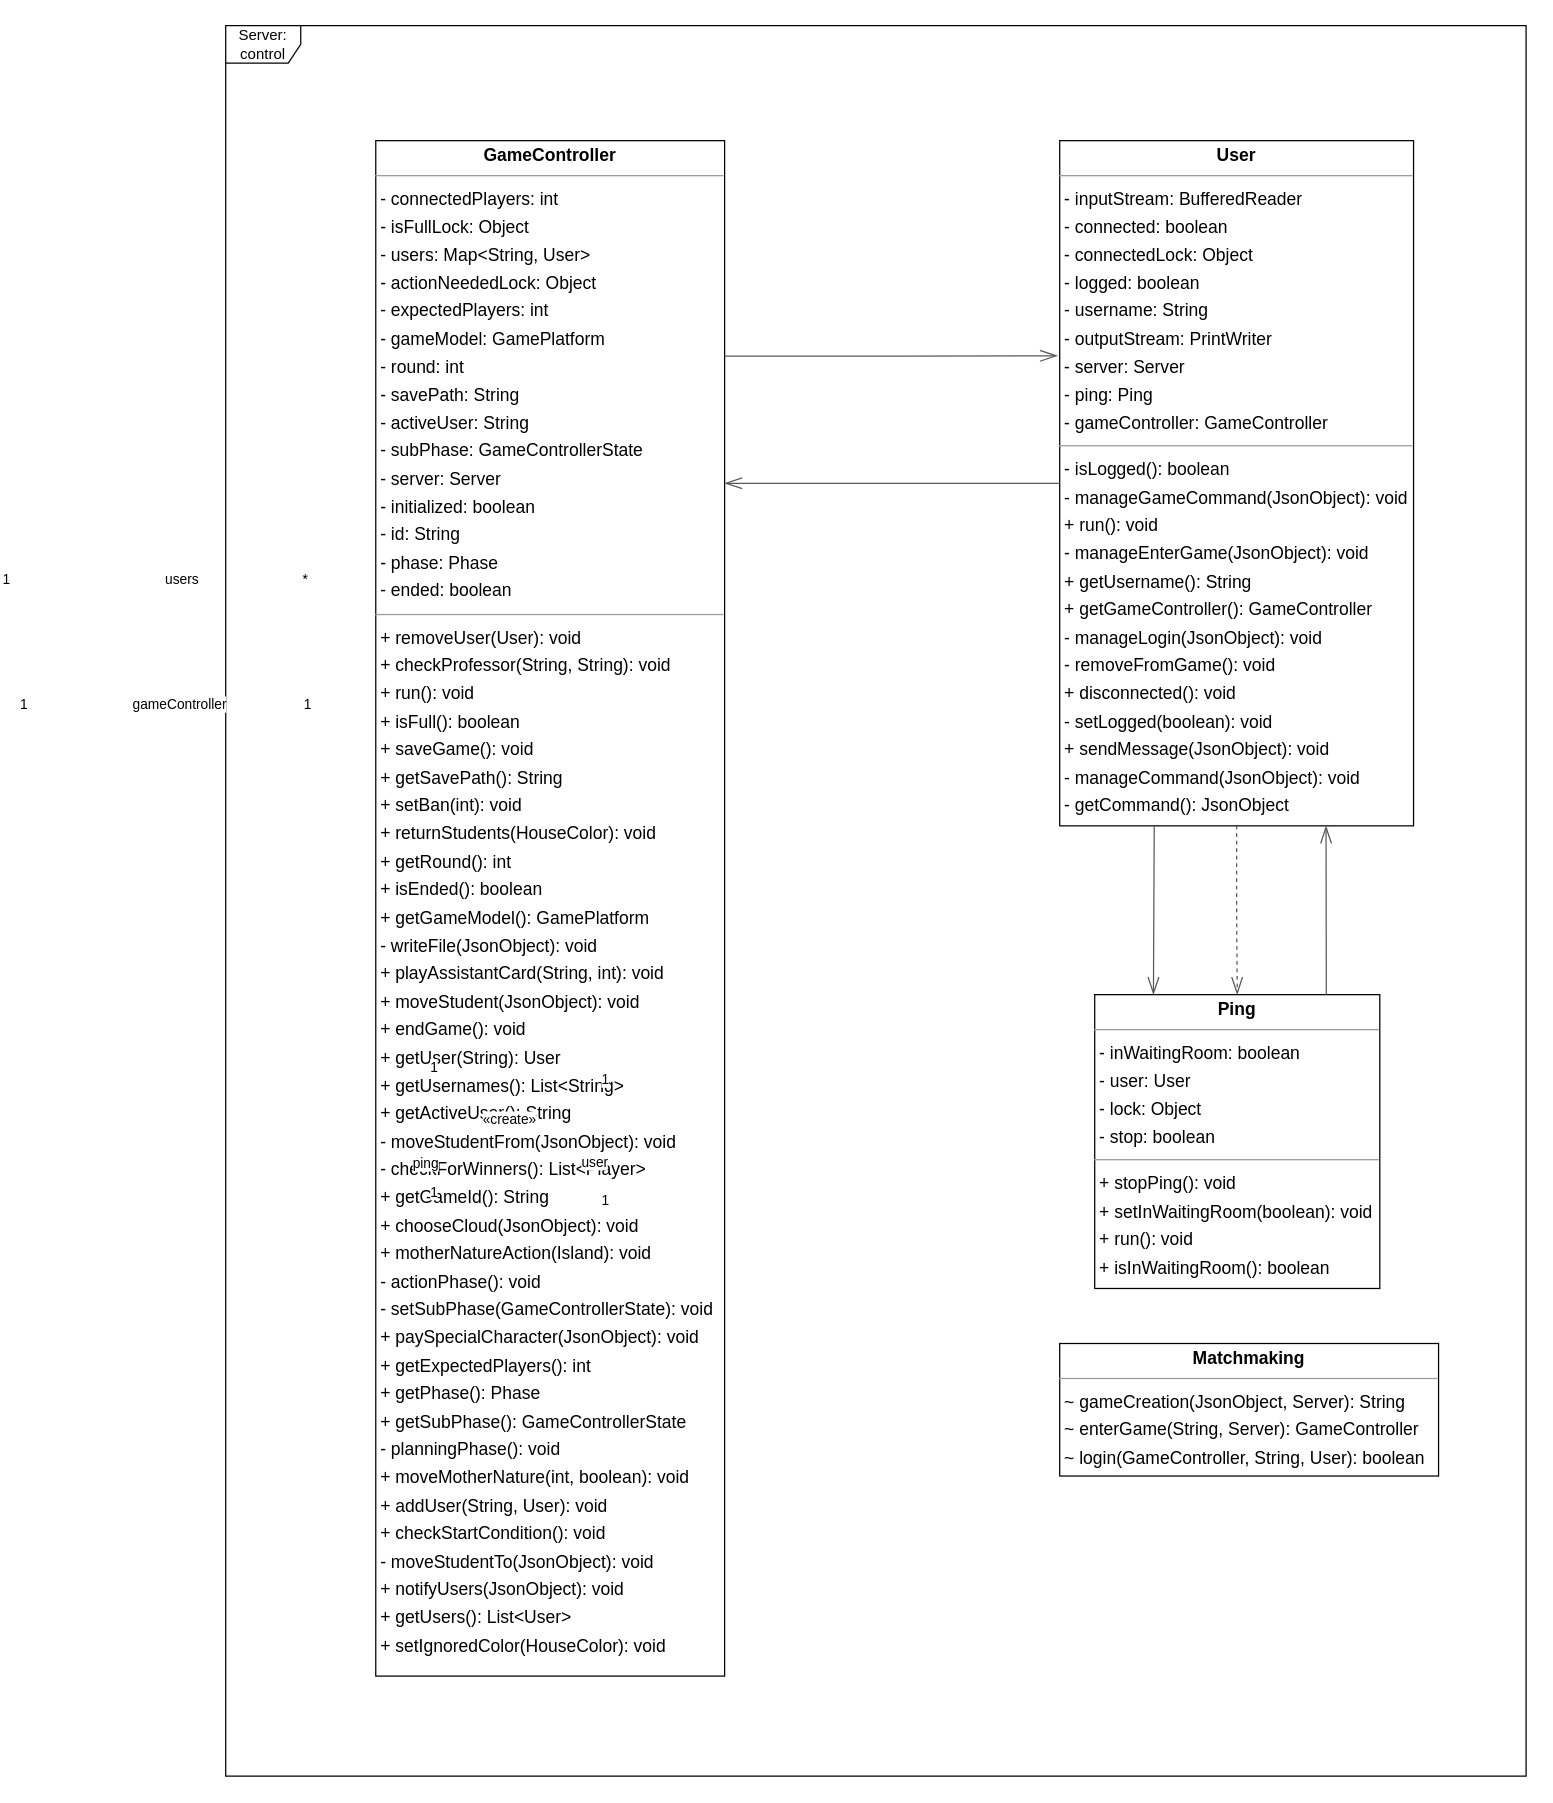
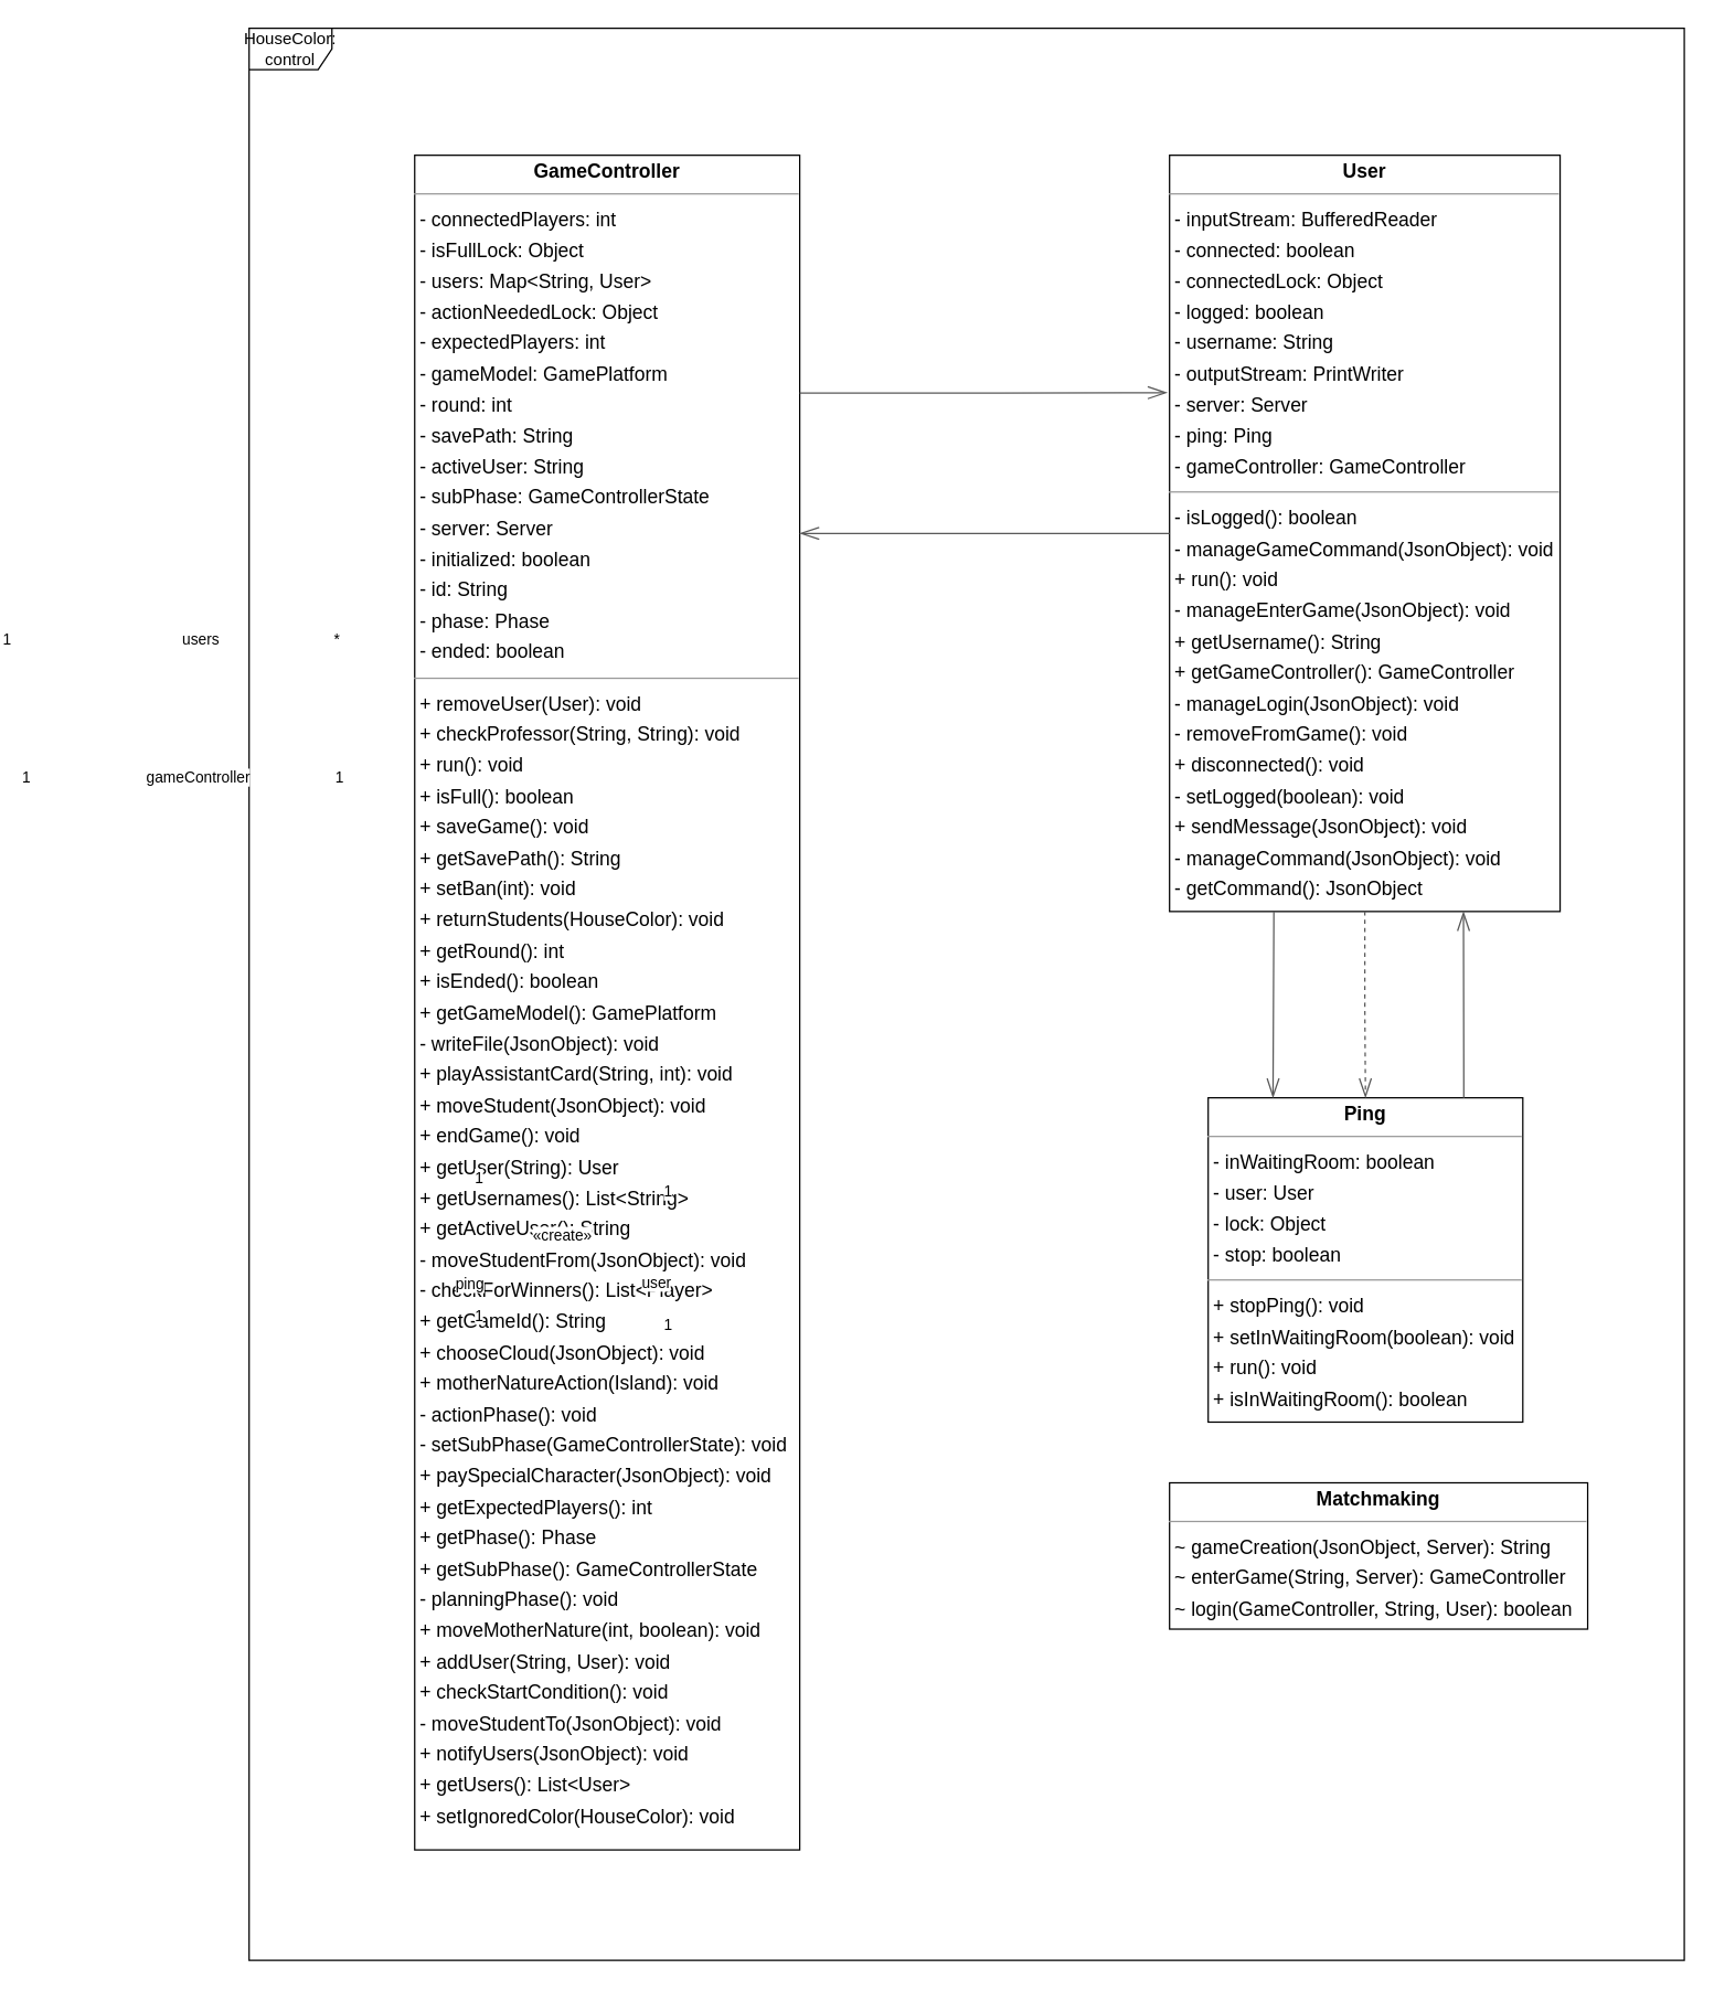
  <mxCell id="0" />
  <mxCell id="1" parent="0" />
- <mxCell id="2" value="Server: control" style="shape=umlFrame;whiteSpace=wrap;html=1;" vertex="1" parent="1"><mxGeometry x="20" y="20" width="1040" height="1400" as="geometry" /></mxCell>
+ <mxCell id="2" value="HouseColor: control" style="shape=umlFrame;whiteSpace=wrap;html=1;" vertex="1" parent="1"><mxGeometry x="20" y="20" width="1040" height="1400" as="geometry" /></mxCell>
  <mxCell id="3" value="&lt;p style=&quot;margin:0px;margin-top:4px;text-align:center;&quot;&gt;&lt;b&gt;GameController&lt;/b&gt;&lt;/p&gt;&lt;hr size=&quot;1&quot;/&gt;&lt;p style=&quot;margin:0 0 0 4px;line-height:1.6;&quot;&gt;- connectedPlayers: int&lt;br/&gt;- isFullLock: Object&lt;br/&gt;- users: Map&amp;lt;String, User&amp;gt;&lt;br/&gt;- actionNeededLock: Object&lt;br/&gt;- expectedPlayers: int&lt;br/&gt;- gameModel: GamePlatform&lt;br/&gt;- round: int&lt;br/&gt;- savePath: String&lt;br/&gt;- activeUser: String&lt;br/&gt;- subPhase: GameControllerState&lt;br/&gt;- server: Server&lt;br/&gt;- initialized: boolean&lt;br/&gt;- id: String&lt;br/&gt;- phase: Phase&lt;br/&gt;- ended: boolean&lt;/p&gt;&lt;hr size=&quot;1&quot;/&gt;&lt;p style=&quot;margin:0 0 0 4px;line-height:1.6;&quot;&gt;+ removeUser(User): void&lt;br/&gt;+ checkProfessor(String, String): void&lt;br/&gt;+ run(): void&lt;br/&gt;+ isFull(): boolean&lt;br/&gt;+ saveGame(): void&lt;br/&gt;+ getSavePath(): String&lt;br/&gt;+ setBan(int): void&lt;br/&gt;+ returnStudents(HouseColor): void&lt;br/&gt;+ getRound(): int&lt;br/&gt;+ isEnded(): boolean&lt;br/&gt;+ getGameModel(): GamePlatform&lt;br/&gt;- writeFile(JsonObject): void&lt;br/&gt;+ playAssistantCard(String, int): void&lt;br/&gt;+ moveStudent(JsonObject): void&lt;br/&gt;+ endGame(): void&lt;br/&gt;+ getUser(String): User&lt;br/&gt;+ getUsernames(): List&amp;lt;String&amp;gt;&lt;br/&gt;+ getActiveUser(): String&lt;br/&gt;- moveStudentFrom(JsonObject): void&lt;br/&gt;- checkForWinners(): List&amp;lt;Player&amp;gt;&lt;br/&gt;+ getGameId(): String&lt;br/&gt;+ chooseCloud(JsonObject): void&lt;br/&gt;+ motherNatureAction(Island): void&lt;br/&gt;- actionPhase(): void&lt;br/&gt;- setSubPhase(GameControllerState): void&lt;br/&gt;+ paySpecialCharacter(JsonObject): void&lt;br/&gt;+ getExpectedPlayers(): int&lt;br/&gt;+ getPhase(): Phase&lt;br/&gt;+ getSubPhase(): GameControllerState&lt;br/&gt;- planningPhase(): void&lt;br/&gt;+ moveMotherNature(int, boolean): void&lt;br/&gt;+ addUser(String, User): void&lt;br/&gt;+ checkStartCondition(): void&lt;br/&gt;- moveStudentTo(JsonObject): void&lt;br/&gt;+ notifyUsers(JsonObject): void&lt;br/&gt;+ getUsers(): List&amp;lt;User&amp;gt;&lt;br/&gt;+ setIgnoredColor(HouseColor): void&lt;/p&gt;" style="verticalAlign=top;align=left;overflow=fill;fontSize=14;fontFamily=Helvetica;html=1;rounded=0;shadow=0;comic=0;labelBackgroundColor=none;strokeWidth=1;" parent="1" vertex="1"><mxGeometry x="140" y="112" width="279" height="1228" as="geometry" /></mxCell>
  <mxCell id="4" value="&lt;p style=&quot;margin:0px;margin-top:4px;text-align:center;&quot;&gt;&lt;b&gt;Matchmaking&lt;/b&gt;&lt;/p&gt;&lt;hr size=&quot;1&quot;/&gt;&lt;p style=&quot;margin:0 0 0 4px;line-height:1.6;&quot;&gt;~ gameCreation(JsonObject, Server): String&lt;br/&gt;~ enterGame(String, Server): GameController&lt;br/&gt;~ login(GameController, String, User): boolean&lt;/p&gt;" style="verticalAlign=top;align=left;overflow=fill;fontSize=14;fontFamily=Helvetica;html=1;rounded=0;shadow=0;comic=0;labelBackgroundColor=none;strokeWidth=1;" parent="1" vertex="1"><mxGeometry x="687" y="1074" width="303" height="106" as="geometry" /></mxCell>
  <mxCell id="5" value="&lt;p style=&quot;margin:0px;margin-top:4px;text-align:center;&quot;&gt;&lt;b&gt;Ping&lt;/b&gt;&lt;/p&gt;&lt;hr size=&quot;1&quot;/&gt;&lt;p style=&quot;margin:0 0 0 4px;line-height:1.6;&quot;&gt;- inWaitingRoom: boolean&lt;br/&gt;- user: User&lt;br/&gt;- lock: Object&lt;br/&gt;- stop: boolean&lt;/p&gt;&lt;hr size=&quot;1&quot;/&gt;&lt;p style=&quot;margin:0 0 0 4px;line-height:1.6;&quot;&gt;+ stopPing(): void&lt;br/&gt;+ setInWaitingRoom(boolean): void&lt;br/&gt;+ run(): void&lt;br/&gt;+ isInWaitingRoom(): boolean&lt;/p&gt;" style="verticalAlign=top;align=left;overflow=fill;fontSize=14;fontFamily=Helvetica;html=1;rounded=0;shadow=0;comic=0;labelBackgroundColor=none;strokeWidth=1;" parent="1" vertex="1"><mxGeometry x="715" y="795" width="228" height="235" as="geometry" /></mxCell>
  <mxCell id="6" value="&lt;p style=&quot;margin:0px;margin-top:4px;text-align:center;&quot;&gt;&lt;b&gt;User&lt;/b&gt;&lt;/p&gt;&lt;hr size=&quot;1&quot;/&gt;&lt;p style=&quot;margin:0 0 0 4px;line-height:1.6;&quot;&gt;- inputStream: BufferedReader&lt;br/&gt;- connected: boolean&lt;br/&gt;- connectedLock: Object&lt;br/&gt;- logged: boolean&lt;br/&gt;- username: String&lt;br/&gt;- outputStream: PrintWriter&lt;br/&gt;- server: Server&lt;br/&gt;- ping: Ping&lt;br/&gt;- gameController: GameController&lt;/p&gt;&lt;hr size=&quot;1&quot;/&gt;&lt;p style=&quot;margin:0 0 0 4px;line-height:1.6;&quot;&gt;- isLogged(): boolean&lt;br/&gt;- manageGameCommand(JsonObject): void&lt;br/&gt;+ run(): void&lt;br/&gt;- manageEnterGame(JsonObject): void&lt;br/&gt;+ getUsername(): String&lt;br/&gt;+ getGameController(): GameController&lt;br/&gt;- manageLogin(JsonObject): void&lt;br/&gt;- removeFromGame(): void&lt;br/&gt;+ disconnected(): void&lt;br/&gt;- setLogged(boolean): void&lt;br/&gt;+ sendMessage(JsonObject): void&lt;br/&gt;- manageCommand(JsonObject): void&lt;br/&gt;- getCommand(): JsonObject&lt;/p&gt;" style="verticalAlign=top;align=left;overflow=fill;fontSize=14;fontFamily=Helvetica;html=1;rounded=0;shadow=0;comic=0;labelBackgroundColor=none;strokeWidth=1;" parent="1" vertex="1"><mxGeometry x="687" y="112" width="283" height="548" as="geometry" /></mxCell>
  <mxCell id="7" value="" style="html=1;rounded=1;edgeStyle=orthogonalEdgeStyle;dashed=0;startArrow=diamondThinstartSize=12;endArrow=openThin;endSize=12;strokeColor=#595959;exitX=1.006;exitY=0.136;exitDx=0;exitDy=0;entryX=-0.006;entryY=0.314;entryDx=0;entryDy=0;entryPerimeter=0;" parent="1" source="3" target="6" edge="1"><mxGeometry width="50" height="50" relative="1" as="geometry"><Array as="points" /><mxPoint x="680" y="284" as="targetPoint" /></mxGeometry></mxCell>
  <mxCell id="8" value="1" style="edgeLabel;resizable=0;html=1;align=left;verticalAlign=top;strokeColor=default;" parent="7" vertex="1" connectable="0"><mxGeometry x="-160" y="450" as="geometry" /></mxCell>
  <mxCell id="9" value="*" style="edgeLabel;resizable=0;html=1;align=left;verticalAlign=top;strokeColor=default;" parent="7" vertex="1" connectable="0"><mxGeometry x="80" y="450" as="geometry" /></mxCell>
  <mxCell id="10" value="users" style="edgeLabel;resizable=0;html=1;align=left;verticalAlign=top;strokeColor=default;" parent="7" vertex="1" connectable="0"><mxGeometry x="-30" y="450" as="geometry" /></mxCell>
  <mxCell id="11" value="" style="html=1;rounded=1;edgeStyle=orthogonalEdgeStyle;dashed=0;startArrow=diamondThinstartSize=12;endArrow=openThin;endSize=12;strokeColor=#595959;exitX=0.808;exitY=0.007;exitDx=0;exitDy=0;" parent="1" source="5" edge="1"><mxGeometry width="50" height="50" relative="1" as="geometry"><Array as="points"><mxPoint x="900" y="771" /><mxPoint x="900" y="660" /></Array><mxPoint x="900" y="660" as="targetPoint" /></mxGeometry></mxCell>
  <mxCell id="12" value="1" style="edgeLabel;resizable=0;html=1;align=left;verticalAlign=top;strokeColor=default;" parent="11" vertex="1" connectable="0"><mxGeometry x="319" y="850" as="geometry" /></mxCell>
  <mxCell id="13" value="1" style="edgeLabel;resizable=0;html=1;align=left;verticalAlign=top;strokeColor=default;" parent="11" vertex="1" connectable="0"><mxGeometry x="319" y="947" as="geometry" /></mxCell>
  <mxCell id="14" value="user" style="edgeLabel;resizable=0;html=1;align=left;verticalAlign=top;strokeColor=default;" parent="11" vertex="1" connectable="0"><mxGeometry x="303" y="916" as="geometry" /></mxCell>
  <mxCell id="15" value="" style="html=1;rounded=1;edgeStyle=orthogonalEdgeStyle;dashed=0;startArrow=diamondThinstartSize=12;endArrow=openThin;endSize=12;strokeColor=#595959;exitX=0.000;exitY=0.500;exitDx=0;exitDy=0;" parent="1" source="6" edge="1"><mxGeometry width="50" height="50" relative="1" as="geometry"><Array as="points"><mxPoint x="419" y="386" /></Array><mxPoint x="419" y="386" as="targetPoint" /></mxGeometry></mxCell>
  <mxCell id="16" value="1" style="edgeLabel;resizable=0;html=1;align=left;verticalAlign=top;strokeColor=default;" parent="15" vertex="1" connectable="0"><mxGeometry x="-146" y="550" as="geometry" /></mxCell>
  <mxCell id="17" value="1" style="edgeLabel;resizable=0;html=1;align=left;verticalAlign=top;strokeColor=default;" parent="15" vertex="1" connectable="0"><mxGeometry x="81" y="550" as="geometry" /></mxCell>
  <mxCell id="18" value="gameController" style="edgeLabel;resizable=0;html=1;align=left;verticalAlign=top;strokeColor=default;" parent="15" vertex="1" connectable="0"><mxGeometry x="-56" y="550" as="geometry" /></mxCell>
  <mxCell id="19" value="" style="html=1;rounded=1;edgeStyle=orthogonalEdgeStyle;dashed=1;startArrow=none;endArrow=openThin;endSize=12;strokeColor=#595959;exitX=0.5;exitY=1;exitDx=0;exitDy=0;entryX=0.500;entryY=0.000;entryDx=0;entryDy=0;" parent="1" source="6" target="5" edge="1"><mxGeometry width="50" height="50" relative="1" as="geometry"><Array as="points"><mxPoint x="829" y="728" /><mxPoint x="829" y="728" /></Array></mxGeometry></mxCell>
  <mxCell id="20" value="«create»" style="edgeLabel;resizable=0;html=1;align=left;verticalAlign=top;strokeColor=default;" parent="19" vertex="1" connectable="0"><mxGeometry x="224" y="882" as="geometry" /></mxCell>
  <mxCell id="21" value="" style="html=1;rounded=1;edgeStyle=orthogonalEdgeStyle;dashed=0;startArrow=diamondThinstartSize=12;endArrow=openThin;endSize=12;strokeColor=#595959;exitX=0.267;exitY=1.002;exitDx=0;exitDy=0;entryX=0.206;entryY=0.000;entryDx=0;entryDy=0;exitPerimeter=0;" parent="1" source="6" target="5" edge="1"><mxGeometry width="50" height="50" relative="1" as="geometry"><Array as="points"><mxPoint x="763" y="660" /><mxPoint x="762" y="660" /></Array></mxGeometry></mxCell>
  <mxCell id="22" value="1" style="edgeLabel;resizable=0;html=1;align=left;verticalAlign=top;strokeColor=default;" parent="21" vertex="1" connectable="0"><mxGeometry x="182" y="940" as="geometry" /></mxCell>
  <mxCell id="23" value="1" style="edgeLabel;resizable=0;html=1;align=left;verticalAlign=top;strokeColor=default;" parent="21" vertex="1" connectable="0"><mxGeometry x="182" y="840" as="geometry" /></mxCell>
  <mxCell id="24" value="ping" style="edgeLabel;resizable=0;html=1;align=left;verticalAlign=top;strokeColor=default;" parent="21" vertex="1" connectable="0"><mxGeometry x="168" y="917" as="geometry" /></mxCell>
